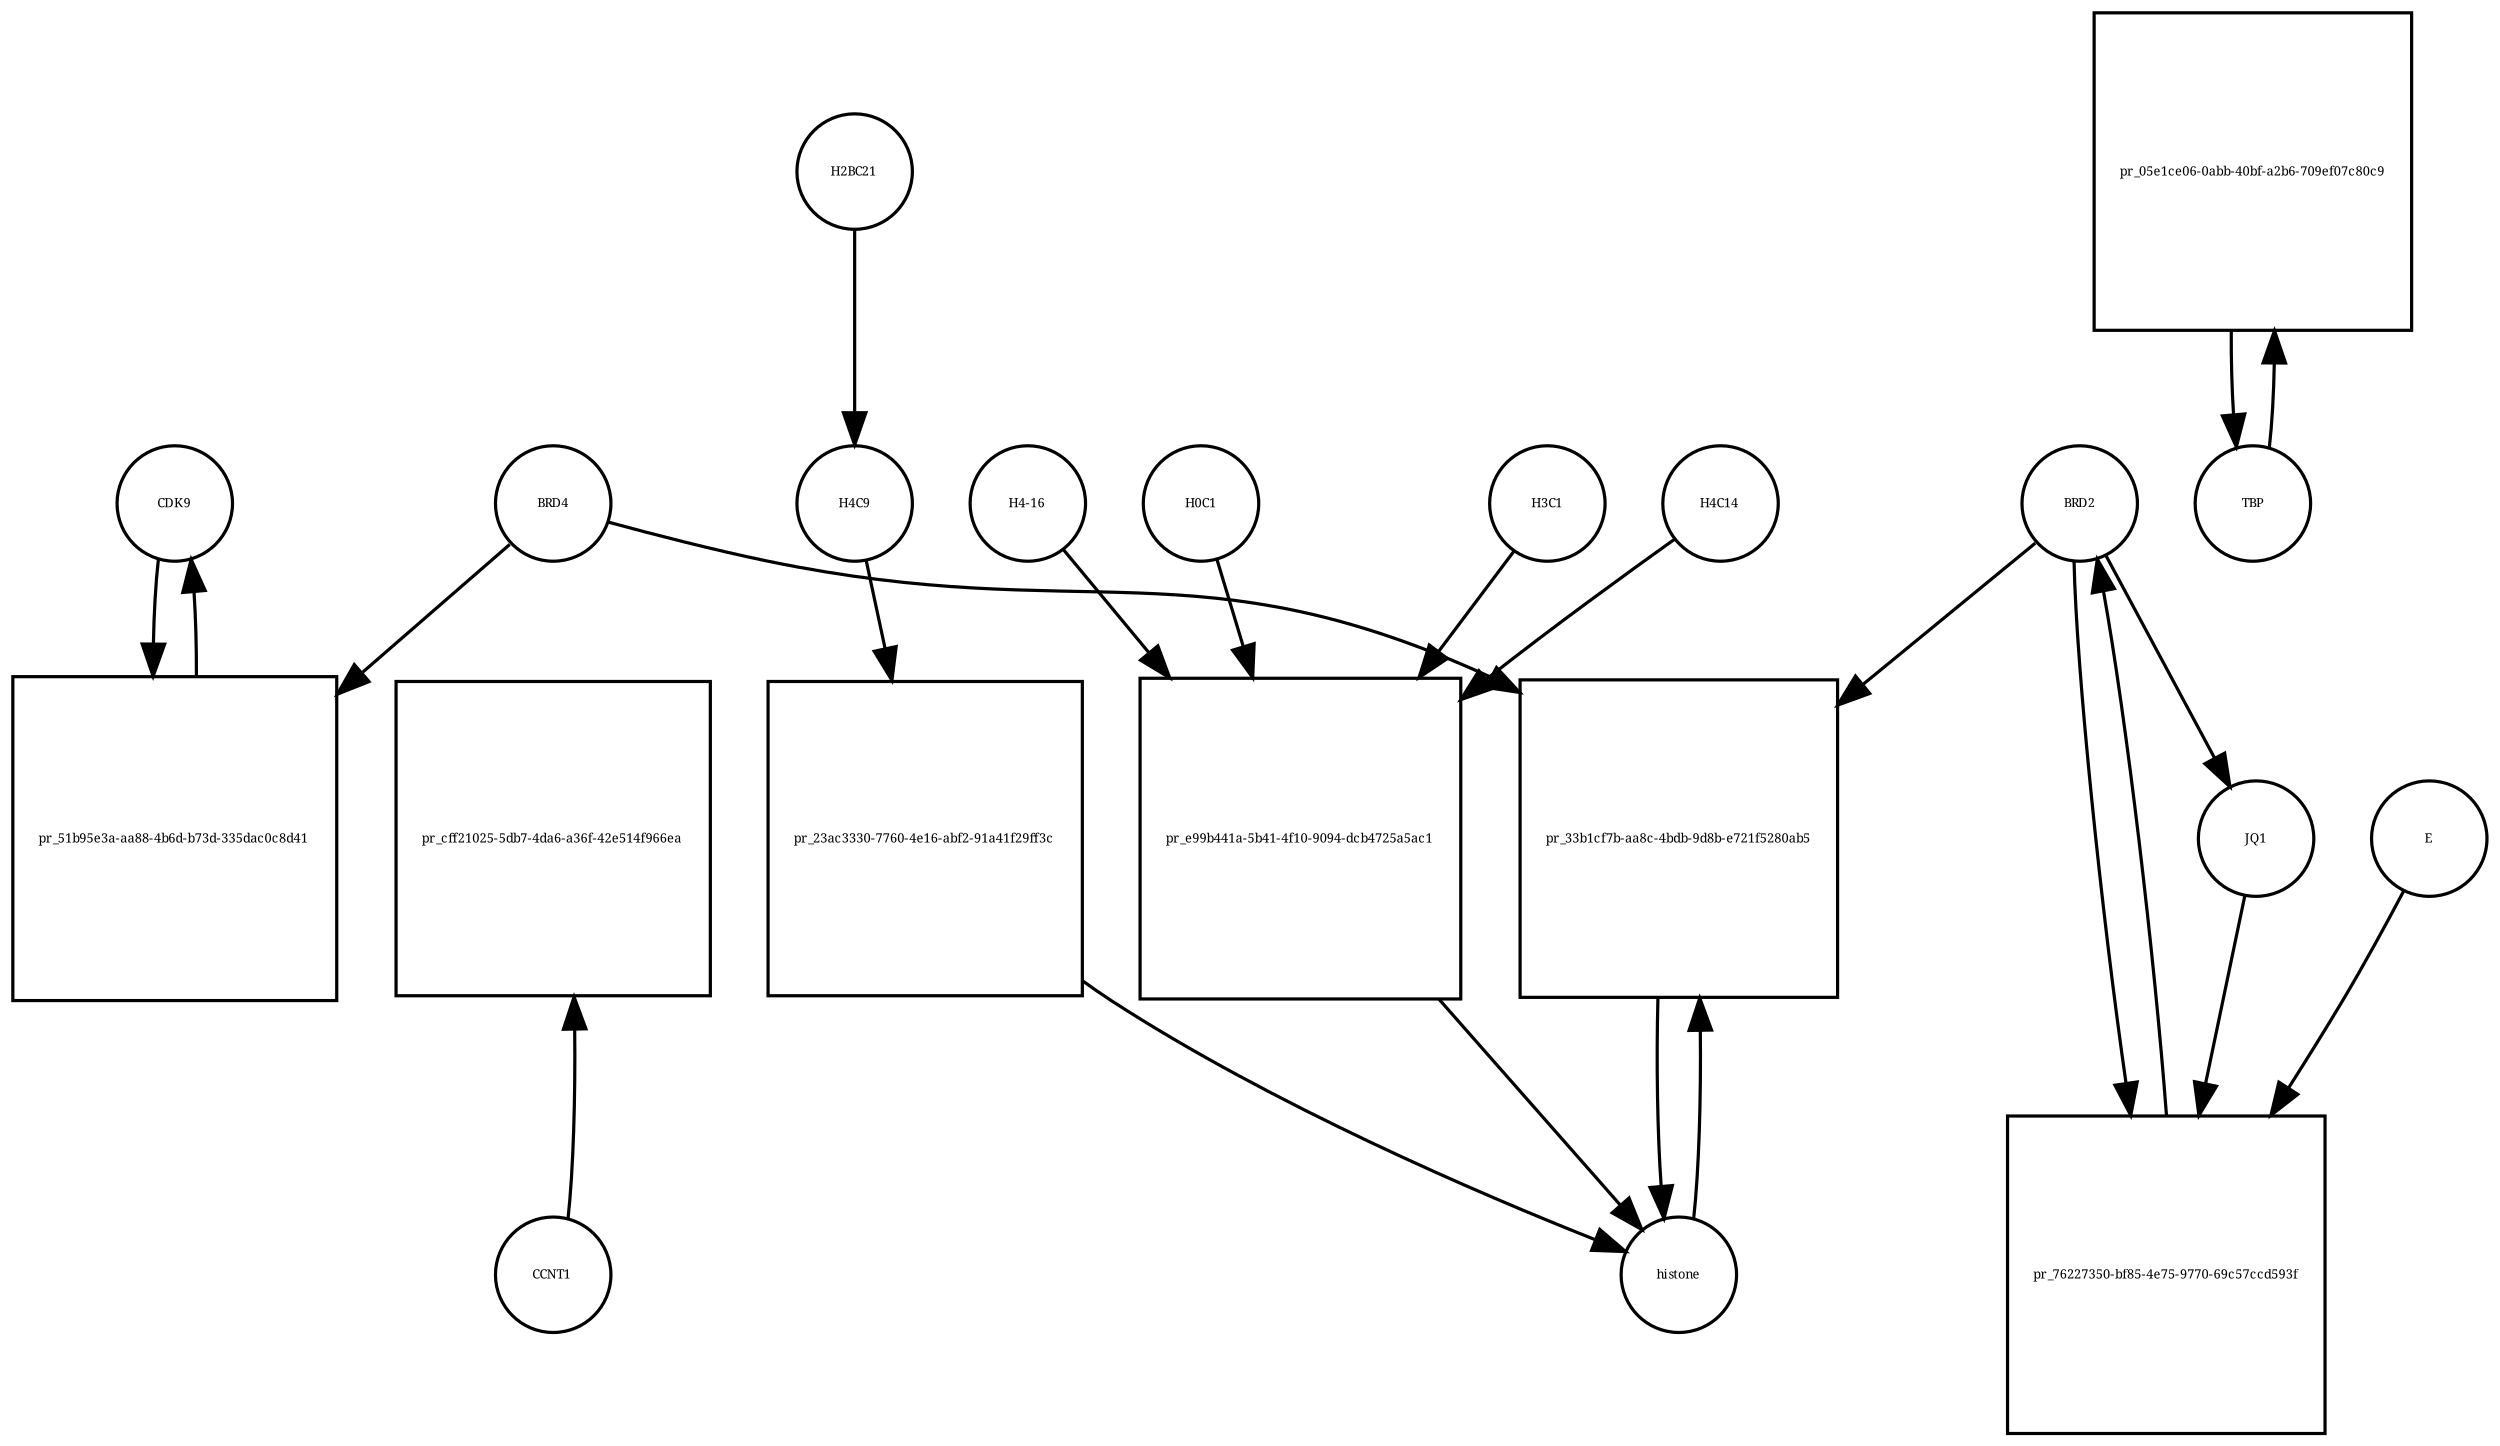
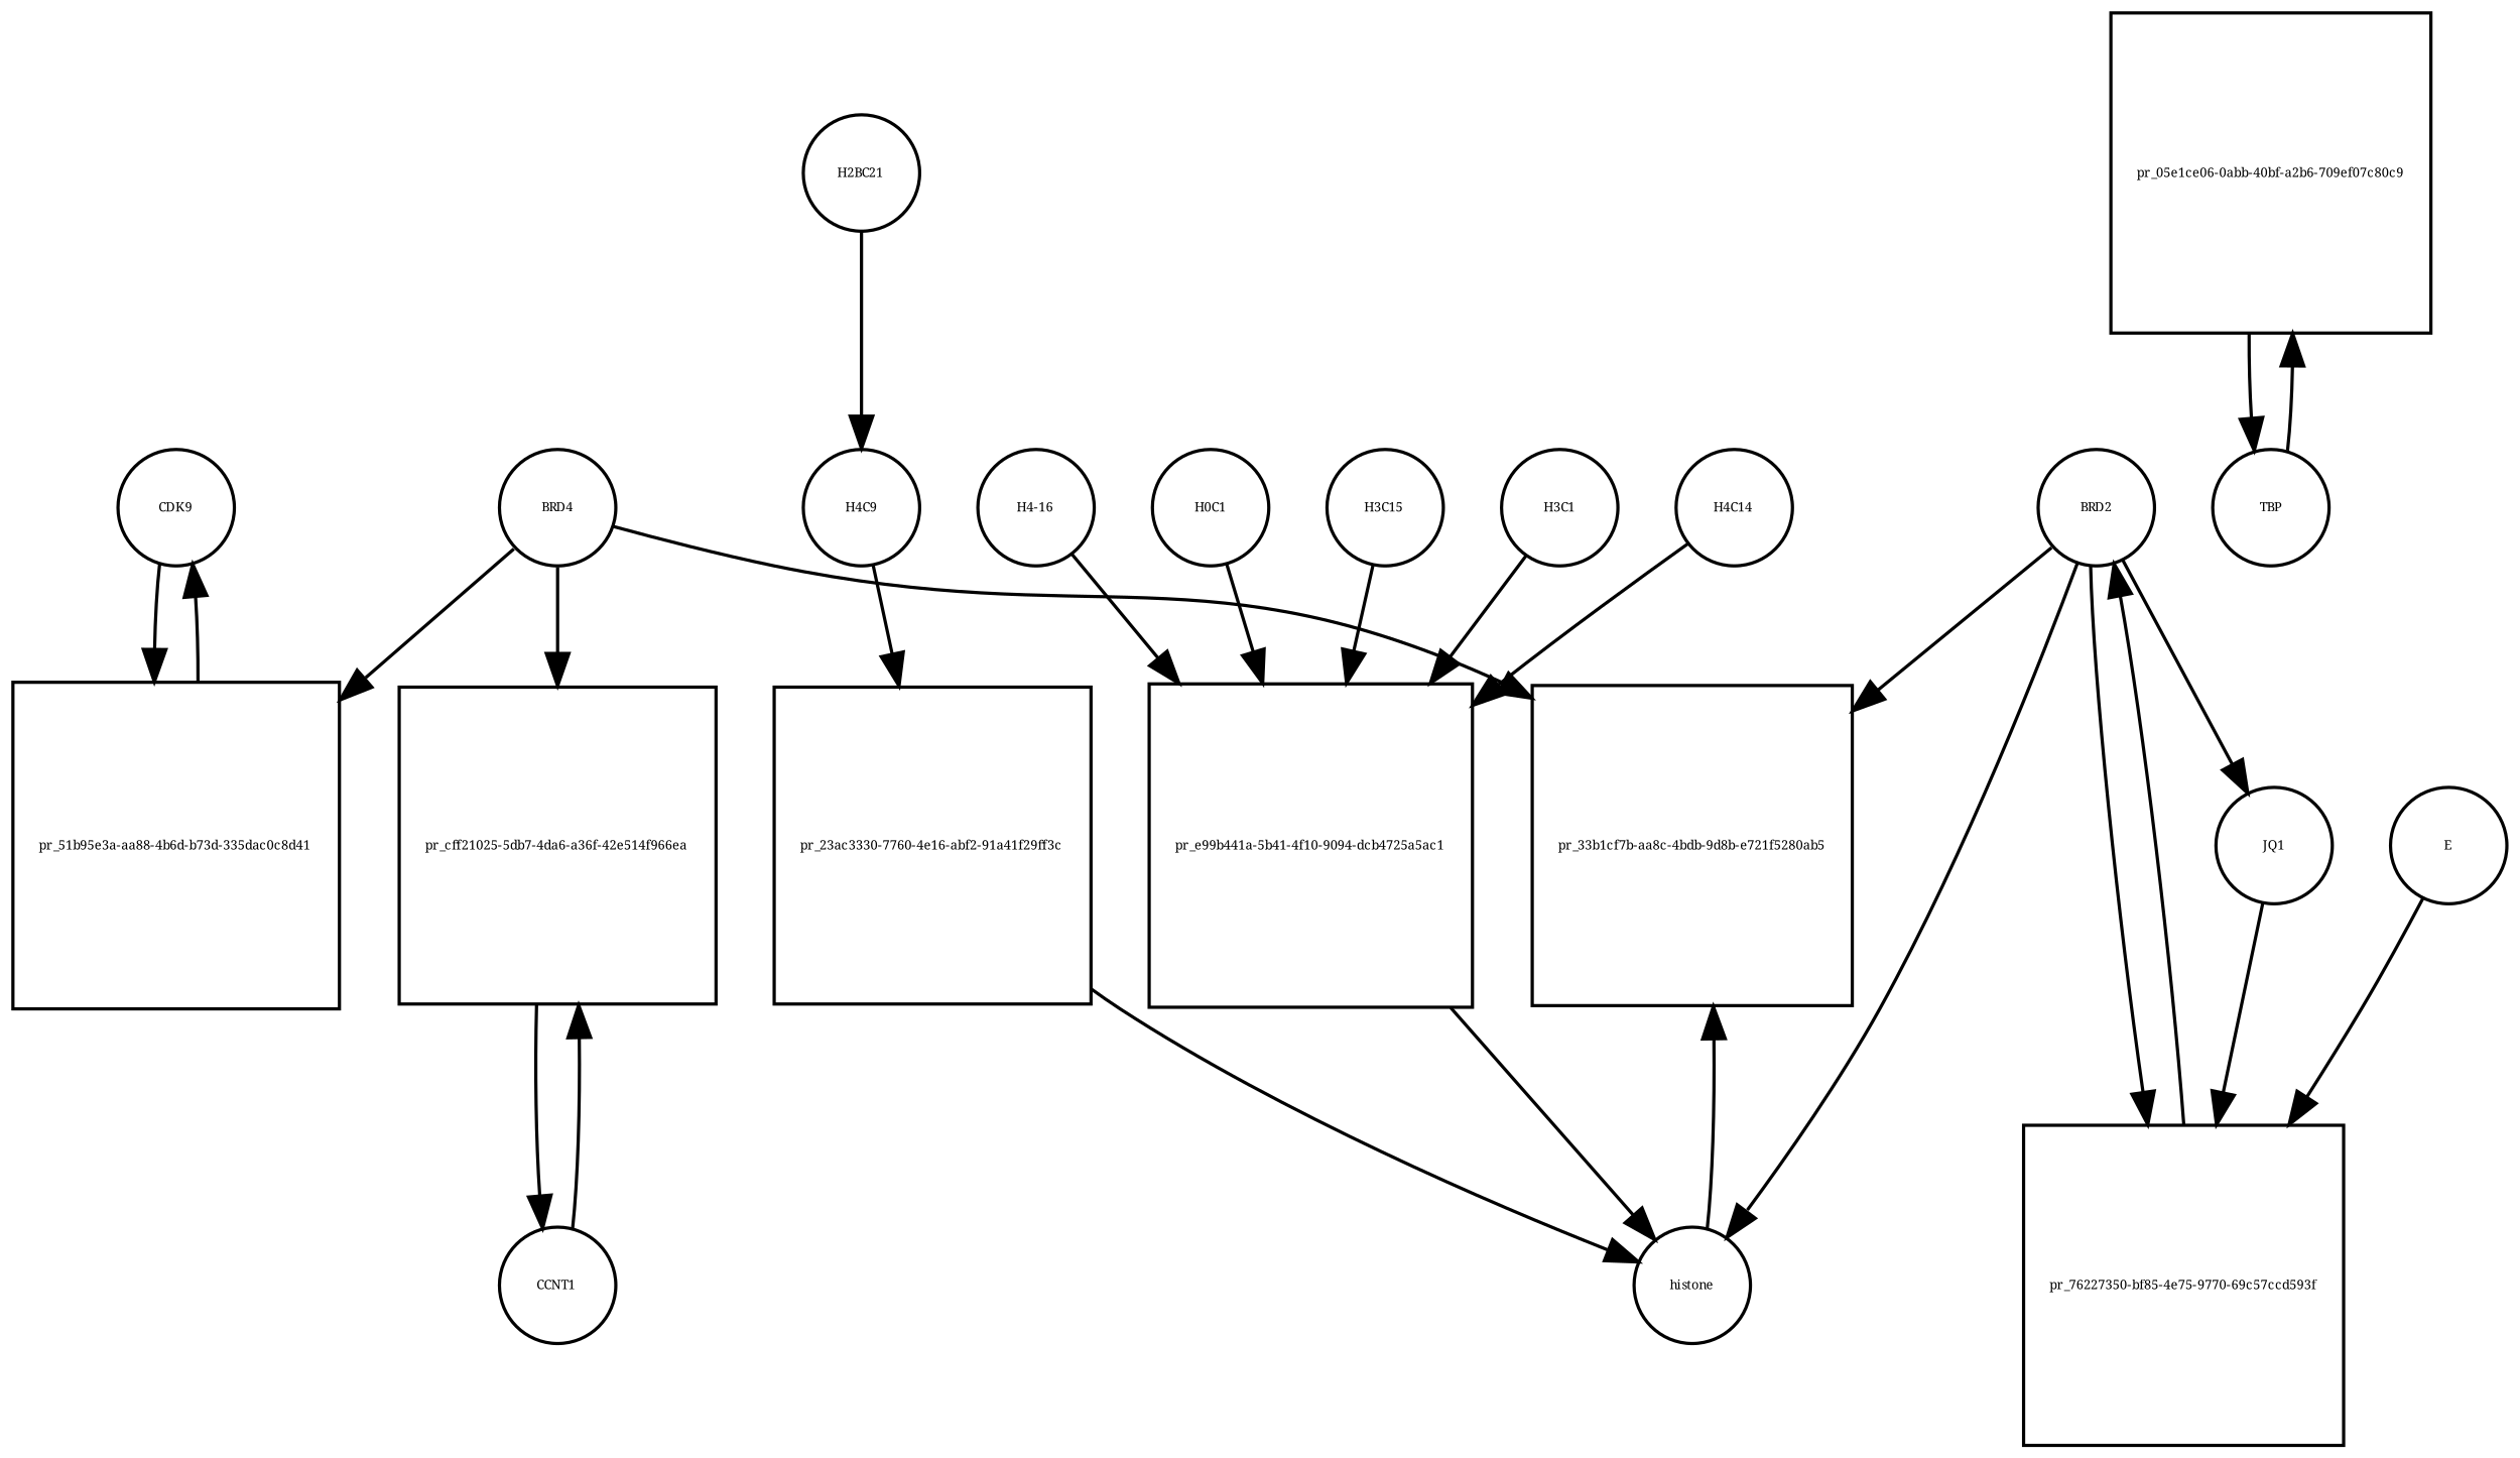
  strict digraph {
    fontname="Noto Serif"
    node [bipartite=0 cls=macromolecule fontname="Noto Serif" fontsize=4 shape=circle]
    edge [fontname="Noto Serif" interaction_type=consumption]
    n1 [label=CDK9]
    n2 [bipartite=1 cls=process label="pr_51b95e3a-aa88-4b6d-b73d-335dac0c8d41" shape=square]
    n3 [label=BRD4]
    n4 [bipartite=1 cls=process label="pr_cff21025-5db7-4da6-a36f-42e514f966ea" shape=square]
    n5 [bipartite=1 cls=process label="pr_33b1cf7b-aa8c-4bdb-9d8b-e721f5280ab5" shape=square]
    n6 [label=CCNT1]
    n7 [cls=complex label=histone]
    n8 [label=BRD2]
    n9 [bipartite=1 cls=process label="pr_76227350-bf85-4e75-9770-69c57ccd593f" shape=square]
    n10 [label=JQ1]
    n11 [bipartite=1 cls=process label="pr_05e1ce06-0abb-40bf-a2b6-709ef07c80c9" shape=square]
    n12 [label=TBP]
    n13 [annotation=urn_miriam_ncbiprotein_BCD58755 label=E]
    n14 [label=H4C14]
    n15 [bipartite=1 cls=process label="pr_e99b441a-5b41-4f10-9094-dcb4725a5ac1" shape=square]
    n16 [label="H4-16"]
    n17 [label=H0C1]
+   n18 [label=H3C15]
    n19 [label=H3C1]
    n20 [label=H4C9]
    n21 [bipartite=1 cls=process label="pr_23ac3330-7760-4e16-abf2-91a41f29ff3c" shape=square]
    n22 [label=H2BC21]
    n1 -> n2
    n2 -> n1 [interaction_type=production]
    n3 -> n2 [annotation=urn_miriam_taxonomy_10090 interaction_type=catalysis]
+   n3 -> n4 [interaction_type=catalysis]
    n3 -> n5 [annotation="urn_miriam_doi_10.1038%2Fnsmb.3228.|urn_miriam_doi_10.1016%2Fj.molcel.2008.01.018" interaction_type=catalysis]
-   n5 -> n7 [interaction_type=production]
+   n4 -> n6 [interaction_type=production]
+   n8 -> n7 [interaction_type=production]
    n6 -> n4
    n7 -> n5
    n8 -> n5 [annotation="urn_miriam_doi_10.1038%2Fnsmb.3228.|urn_miriam_doi_10.1016%2Fj.molcel.2008.01.018" interaction_type=catalysis]
    n8 -> n9
    n8 -> n10 [annotation="urn_miriam_doi_10.1007%2Fs11010-006-9223-6" interaction_type=catalysis]
    n9 -> n8 [interaction_type=production]
    n10 -> n9 [annotation="urn_miriam_doi_10.1038%2Fs41586-020-2286-9|urn_miriam_doi_10.1080%2F15592294.2018.1469891" interaction_type=inhibition]
    n11 -> n12 [interaction_type=production]
    n12 -> n11
    n13 -> n9 [annotation="urn_miriam_doi_10.1038%2Fs41586-020-2286-9|urn_miriam_doi_10.1080%2F15592294.2018.1469891" interaction_type=inhibition]
    n14 -> n15
    n15 -> n7 [interaction_type=production]
    n16 -> n15
    n17 -> n15
+   n18 -> n15
    n19 -> n15
    n20 -> n21
    n21 -> n7 [interaction_type=production]
    n22 -> n20
  }
